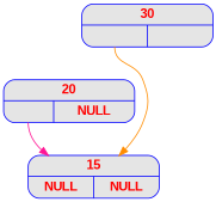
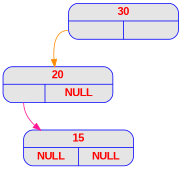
  digraph {
    node [color=blue fillcolor=grey90 fontcolor=red fontname="Arial bold" fontsize=14 shape=record style="rounded, filled"]
    edge [tailport=g]
    n1 [label="{<c> 30 | { <g> | <d>}}" width=2]
    n2 [label="{<c> 20 | { <g> | <d> NULL}}" width=2]
    n3 [label="{<c> 15 | { <g> NULL | <d> NULL}}" width=2]
-   n1 -> n3 [color=darkorange]
+   n1 -> n2 [color=darkorange]
    n2 -> n3 [color=deeppink]
  }
